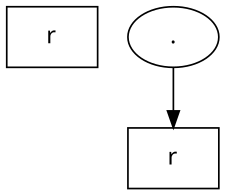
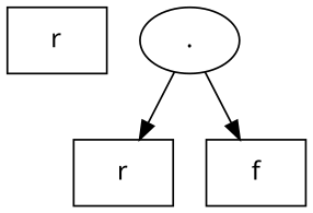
  digraph {
    node [fontname=Verdana shape=box]
    n1 [height=0.5 label=r width=0.75]
    n2 [height=0.5 label="." shape=ellipse width=0.75]
    n3 [height=0.5 label=r width=0.75]
+   n4 [height=0.5 label=f width=0.75]
    subgraph sub_1 {
      n1
    }
    subgraph sub_2 {
      n2
      n3
+     n4
    }
    n2 -> n3
+   n2 -> n4
  }
